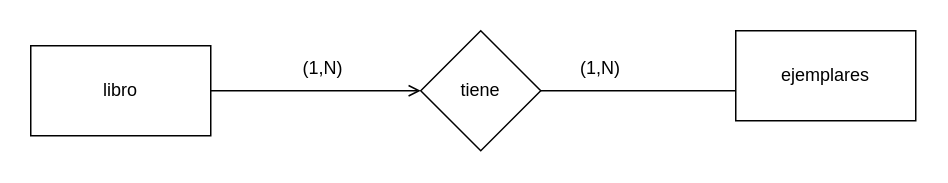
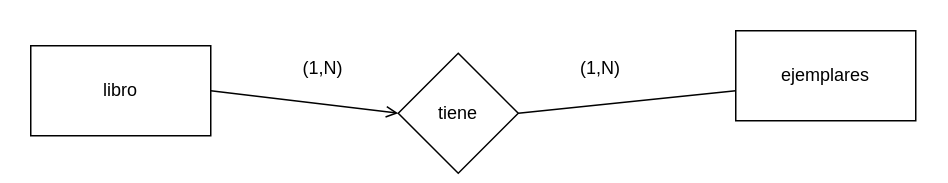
  <mxCell id="0" />
  <mxCell id="1" parent="0" />
  <mxCell id="2" value="ejemplares" style="rounded=0;whiteSpace=wrap;html=1;" vertex="1" parent="1"><mxGeometry x="490" y="20" width="120" height="60" as="geometry" /></mxCell>
  <mxCell id="3" value="libro" style="rounded=0;whiteSpace=wrap;html=1;" vertex="1" parent="1"><mxGeometry x="20" y="30" width="120" height="60" as="geometry" /></mxCell>
- <mxCell id="4" value="tiene" style="rhombus;whiteSpace=wrap;html=1;" vertex="1" parent="1"><mxGeometry x="280" y="20" width="80" height="80" as="geometry" /></mxCell>
+ <mxCell id="4" value="tiene" style="rhombus;whiteSpace=wrap;html=1;" vertex="1" parent="1"><mxGeometry x="265" y="35" width="80" height="80" as="geometry" /></mxCell>
  <mxCell id="5" value="" style="endArrow=none;html=1;rounded=0;exitX=1;exitY=0.5;exitDx=0;exitDy=0;" edge="1" parent="1" source="4"><mxGeometry width="50" height="50" relative="1" as="geometry"><mxPoint x="440" y="120" as="sourcePoint" /><mxPoint x="490" y="60" as="targetPoint" /></mxGeometry></mxCell>
  <mxCell id="6" value="" style="endArrow=open;html=1;rounded=0;entryX=0;entryY=0.5;entryDx=0;entryDy=0;exitX=1;exitY=0.5;exitDx=0;exitDy=0;" edge="1" parent="1" source="3" target="4"><mxGeometry width="50" height="50" relative="1" as="geometry"><mxPoint x="200" y="120" as="sourcePoint" /><mxPoint x="250" y="70" as="targetPoint" /></mxGeometry></mxCell>
  <mxCell id="7" value="(1,N)" style="text;html=1;strokeColor=none;fillColor=none;align=center;verticalAlign=middle;whiteSpace=wrap;rounded=0;" vertex="1" parent="1"><mxGeometry x="185" y="30" width="60" height="30" as="geometry" /></mxCell>
  <mxCell id="8" value="(1,N)" style="text;html=1;strokeColor=none;fillColor=none;align=center;verticalAlign=middle;whiteSpace=wrap;rounded=0;" vertex="1" parent="1"><mxGeometry x="370" y="30" width="60" height="30" as="geometry" /></mxCell>
